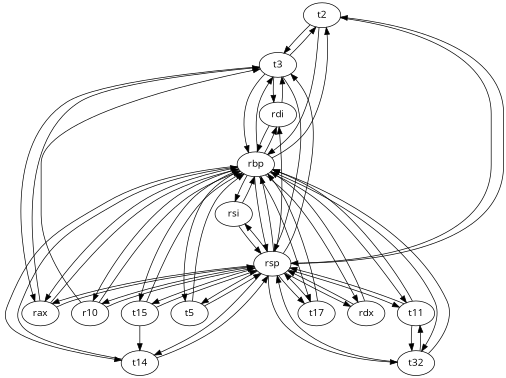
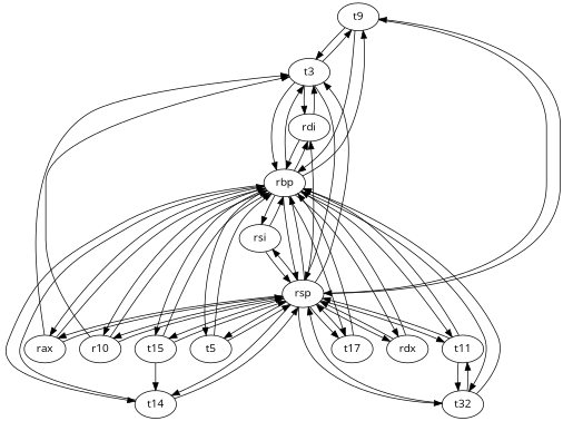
  digraph {
    fontname="Open Sans"
    node [fontname="Open Sans"]
    edge [fontname="Open Sans"]
-   t2
+   t2 [label=t9]
    t3
    rbp
    rsp
    rax
    rdi
    r10
    t5
    t11
    n10 [label=t32]
    t14
    t15
    t17
    rdx
    rsi
    t2 -> t3
    t2 -> rbp
    t2 -> rsp
    t3 -> t2
    t3 -> rbp
    t3 -> rsp
-   t3 -> rax
    t3 -> rdi
    rbp -> t2
    rbp -> t3
    rbp -> rsp
    rbp -> rax
    rbp -> rdi
    rbp -> r10
    rbp -> t5
    rbp -> t11
    rbp -> n10
    rbp -> t14
    rbp -> t15
    rbp -> t17
    rbp -> rdx
    rbp -> rsi
    rsp -> t2
    rsp -> t3
    rsp -> rbp
    rsp -> rax
    rsp -> rdi
    rsp -> r10
    rsp -> t5
    rsp -> t11
    rsp -> n10
    rsp -> t14
    rsp -> t15
    rsp -> t17
    rsp -> rdx
    rsp -> rsi
    rax -> t3
    rax -> rbp
    rax -> rsp
    rdi -> t3
    rdi -> rbp
    r10 -> t3
    r10 -> rbp
    r10 -> rsp
    t5 -> rbp
    t5 -> rsp
    t11 -> rbp
    t11 -> rsp
    t11 -> n10
    n10 -> rbp
    n10 -> rsp
    n10 -> t11
    t14 -> rbp
    t14 -> rsp
    t15 -> rbp
    t15 -> rsp
    t15 -> t14
    t17 -> rbp
    t17 -> rsp
    rdx -> rbp
    rdx -> rsp
    rsi -> rbp
    rsi -> rsp
  }
